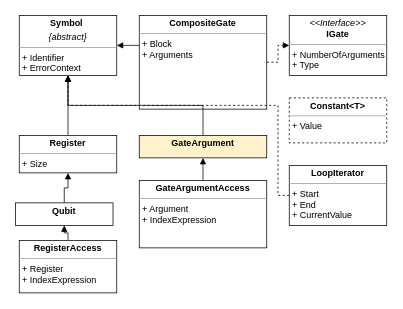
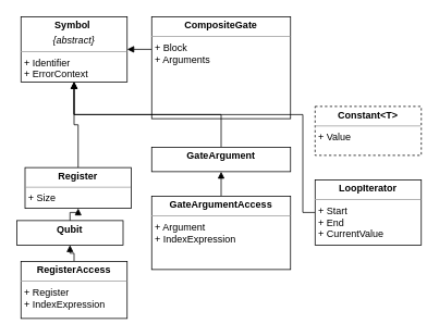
  <mxCell id="0" />
  <mxCell id="1" parent="0" />
  <mxCell id="2" value="&lt;p style=&quot;margin:0px;margin-top:4px;text-align:center;&quot;&gt;&lt;b&gt;Symbol&amp;nbsp;&lt;/b&gt;&lt;/p&gt;&lt;p style=&quot;margin:0px;margin-top:4px;text-align:center;&quot;&gt;&lt;i&gt;{abstract}&lt;/i&gt;&lt;/p&gt;&lt;hr size=&quot;1&quot;&gt;&lt;p style=&quot;margin:0px;margin-left:4px;&quot;&gt;+ Identifier&lt;/p&gt;&lt;p style=&quot;margin:0px;margin-left:4px;&quot;&gt;+ ErrorContext&lt;/p&gt;&lt;p style=&quot;margin:0px;margin-left:4px;&quot;&gt;&lt;br&gt;&lt;/p&gt;" style="verticalAlign=top;align=left;overflow=fill;fontSize=12;fontFamily=Helvetica;html=1;" parent="1" vertex="1"><mxGeometry width="130" height="80" as="geometry" x="25" y="20" /></mxCell>
  <mxCell id="3" style="edgeStyle=orthogonalEdgeStyle;rounded=0;html=1;entryX=0.5;entryY=1;entryDx=0;entryDy=0;endArrow=block;endFill=1;" parent="1" source="4" target="2" edge="1"><mxGeometry relative="1" as="geometry" /></mxCell>
- <mxCell id="4" value="&lt;p style=&quot;margin:0px;margin-top:4px;text-align:center;&quot;&gt;&lt;b&gt;Register&lt;/b&gt;&lt;/p&gt;&lt;hr size=&quot;1&quot;&gt;&lt;p style=&quot;margin:0px;margin-left:4px;&quot;&gt;+ Size&lt;/p&gt;&lt;p style=&quot;margin:0px;margin-left:4px;&quot;&gt;&lt;br&gt;&lt;/p&gt;" style="verticalAlign=top;align=left;overflow=fill;fontSize=12;fontFamily=Helvetica;html=1;" parent="1" vertex="1"><mxGeometry y="180" width="130" height="50" as="geometry" x="25" /></mxCell>
+ <mxCell id="4" value="&lt;p style=&quot;margin:0px;margin-top:4px;text-align:center;&quot;&gt;&lt;b&gt;Register&lt;/b&gt;&lt;/p&gt;&lt;hr size=&quot;1&quot;&gt;&lt;p style=&quot;margin:0px;margin-left:4px;&quot;&gt;+ Size&lt;/p&gt;&lt;p style=&quot;margin:0px;margin-left:4px;&quot;&gt;&lt;br&gt;&lt;/p&gt;" style="verticalAlign=top;align=left;overflow=fill;fontSize=12;fontFamily=Helvetica;html=1;" parent="1" vertex="1"><mxGeometry x="30" y="205" width="130" height="50" as="geometry" /></mxCell>
  <mxCell id="5" style="edgeStyle=orthogonalEdgeStyle;rounded=0;html=1;entryX=0.5;entryY=1;entryDx=0;entryDy=0;endArrow=block;endFill=1;" parent="1" source="6" target="4" edge="1"><mxGeometry relative="1" as="geometry" /></mxCell>
  <mxCell id="6" value="&lt;p style=&quot;margin:0px;margin-top:4px;text-align:center;&quot;&gt;&lt;b&gt;Qubit&lt;/b&gt;&lt;/p&gt;&lt;p style=&quot;margin:0px;margin-left:4px;&quot;&gt;&lt;br&gt;&lt;/p&gt;" style="verticalAlign=top;align=left;overflow=fill;fontSize=12;fontFamily=Helvetica;html=1;" parent="1" vertex="1"><mxGeometry x="20" y="270" width="130" height="30" as="geometry" /></mxCell>
  <mxCell id="7" style="edgeStyle=orthogonalEdgeStyle;rounded=0;html=1;entryX=0.5;entryY=1;entryDx=0;entryDy=0;endArrow=block;endFill=1;" parent="1" source="8" target="6" edge="1"><mxGeometry relative="1" as="geometry" /></mxCell>
  <mxCell id="8" value="&lt;p style=&quot;margin:0px;margin-top:4px;text-align:center;&quot;&gt;&lt;b&gt;RegisterAccess&lt;/b&gt;&lt;/p&gt;&lt;hr size=&quot;1&quot;&gt;&lt;p style=&quot;margin:0px;margin-left:4px;&quot;&gt;+ Register&lt;/p&gt;&lt;p style=&quot;margin:0px;margin-left:4px;&quot;&gt;+ IndexExpression&lt;/p&gt;" style="verticalAlign=top;align=left;overflow=fill;fontSize=12;fontFamily=Helvetica;html=1;" parent="1" vertex="1"><mxGeometry y="320" width="130" height="70" as="geometry" x="25" /></mxCell>
- <mxCell id="9" value="&lt;p style=&quot;margin:0px;margin-top:4px;text-align:center;&quot;&gt;&lt;i&gt;&amp;lt;&amp;lt;Interface&amp;gt;&amp;gt;&lt;/i&gt;&lt;br&gt;&lt;b&gt;IGate&lt;/b&gt;&lt;/p&gt;&lt;hr size=&quot;1&quot;&gt;&lt;p style=&quot;margin:0px;margin-left:4px;&quot;&gt;+ NumberOfArguments&lt;br&gt;+ Type&lt;/p&gt;&lt;p style=&quot;margin:0px;margin-left:4px;&quot;&gt;&lt;br&gt;&lt;/p&gt;" style="verticalAlign=top;align=left;overflow=fill;fontSize=12;fontFamily=Helvetica;html=1;" parent="1" vertex="1"><mxGeometry x="385" width="130" height="80" as="geometry" y="20" /></mxCell>
  <mxCell id="10" style="edgeStyle=orthogonalEdgeStyle;rounded=0;html=1;entryX=1;entryY=0.5;entryDx=0;entryDy=0;endArrow=block;endFill=1;" parent="1" source="12" target="2" edge="1"><mxGeometry relative="1" as="geometry"><Array as="points"><mxPoint x="255" y="60" /><mxPoint x="255" y="60" /></Array></mxGeometry></mxCell>
- <mxCell id="11" style="edgeStyle=orthogonalEdgeStyle;rounded=0;html=1;entryX=0;entryY=0.5;entryDx=0;entryDy=0;dashed=1;endArrow=block;endFill=1;" parent="1" source="12" target="9" edge="1"><mxGeometry relative="1" as="geometry" /></mxCell>
  <mxCell id="12" value="&lt;p style=&quot;margin:0px;margin-top:4px;text-align:center;&quot;&gt;&lt;b&gt;CompositeGate&lt;/b&gt;&lt;/p&gt;&lt;hr size=&quot;1&quot;&gt;&lt;p style=&quot;margin:0px;margin-left:4px;&quot;&gt;+ Block&lt;/p&gt;&lt;p style=&quot;margin:0px;margin-left:4px;&quot;&gt;+ Arguments&lt;/p&gt;" style="verticalAlign=top;align=left;overflow=fill;fontSize=12;fontFamily=Helvetica;html=1;" parent="1" vertex="1"><mxGeometry x="185" y="20" width="170" height="125" as="geometry" /></mxCell>
  <mxCell id="13" style="edgeStyle=orthogonalEdgeStyle;rounded=0;html=1;entryX=0.5;entryY=1;entryDx=0;entryDy=0;endArrow=block;endFill=1;" parent="1" source="14" target="2" edge="1"><mxGeometry relative="1" as="geometry"><Array as="points"><mxPoint x="270" y="140" /><mxPoint x="90" y="140" /></Array></mxGeometry></mxCell>
- <mxCell id="14" value="&lt;p style=&quot;margin:0px;margin-top:4px;text-align:center;&quot;&gt;&lt;b&gt;GateArgument&lt;/b&gt;&lt;/p&gt;&lt;p style=&quot;margin:0px;margin-left:4px;&quot;&gt;&lt;br&gt;&lt;/p&gt;&lt;p style=&quot;margin:0px;margin-left:4px;&quot;&gt;&lt;br&gt;&lt;/p&gt;" style="verticalAlign=top;align=left;overflow=fill;fontSize=12;fontFamily=Helvetica;html=1;fillColor=#fff2cc;" parent="1" vertex="1"><mxGeometry x="185" y="180" width="170" height="30" as="geometry" /></mxCell>
+ <mxCell id="14" value="&lt;p style=&quot;margin:0px;margin-top:4px;text-align:center;&quot;&gt;&lt;b&gt;GateArgument&lt;/b&gt;&lt;/p&gt;&lt;p style=&quot;margin:0px;margin-left:4px;&quot;&gt;&lt;br&gt;&lt;/p&gt;&lt;p style=&quot;margin:0px;margin-left:4px;&quot;&gt;&lt;br&gt;&lt;/p&gt;" style="verticalAlign=top;align=left;overflow=fill;fontSize=12;fontFamily=Helvetica;html=1;" parent="1" vertex="1"><mxGeometry x="185" y="180" width="170" height="30" as="geometry" /></mxCell>
  <mxCell id="15" style="edgeStyle=orthogonalEdgeStyle;rounded=0;html=1;entryX=0.5;entryY=1;entryDx=0;entryDy=0;endArrow=block;endFill=1;" parent="1" source="16" target="14" edge="1"><mxGeometry relative="1" as="geometry" /></mxCell>
  <mxCell id="16" value="&lt;p style=&quot;margin: 4px 0px 0px; text-align: center;&quot;&gt;&lt;b&gt;GateArgument&lt;/b&gt;&lt;b style=&quot;background-color: initial;&quot;&gt;Access&lt;/b&gt;&lt;/p&gt;&lt;hr size=&quot;1&quot;&gt;&lt;p style=&quot;margin:0px;margin-left:4px;&quot;&gt;+ Argument&lt;/p&gt;&lt;p style=&quot;margin:0px;margin-left:4px;&quot;&gt;+ IndexExpression&lt;/p&gt;" style="verticalAlign=top;align=left;overflow=fill;fontSize=12;fontFamily=Helvetica;html=1;" parent="1" vertex="1"><mxGeometry x="185" y="240" width="170" height="90" as="geometry" /></mxCell>
- <mxCell id="17" style="edgeStyle=orthogonalEdgeStyle;rounded=0;html=1;entryX=0.5;entryY=1;entryDx=0;entryDy=0;endArrow=block;endFill=1;dashed=1;" parent="1" source="18" target="2" edge="1"><mxGeometry relative="1" as="geometry"><Array as="points"><mxPoint x="370" y="260" /><mxPoint x="370" y="140" /><mxPoint x="90" y="140" /></Array></mxGeometry></mxCell>
+ <mxCell id="17" style="edgeStyle=orthogonalEdgeStyle;rounded=0;html=1;entryX=0.5;entryY=1;entryDx=0;entryDy=0;endArrow=block;endFill=1;" parent="1" source="18" target="2" edge="1"><mxGeometry relative="1" as="geometry"><Array as="points"><mxPoint x="370" y="260" /><mxPoint x="370" y="140" /><mxPoint x="90" y="140" /></Array></mxGeometry></mxCell>
  <mxCell id="18" value="&lt;p style=&quot;margin:0px;margin-top:4px;text-align:center;&quot;&gt;&lt;b&gt;LoopIterator&lt;/b&gt;&lt;/p&gt;&lt;hr size=&quot;1&quot;&gt;&lt;p style=&quot;margin:0px;margin-left:4px;&quot;&gt;+ Start&lt;br&gt;&lt;/p&gt;&lt;p style=&quot;margin:0px;margin-left:4px;&quot;&gt;+ End&lt;br&gt;&lt;/p&gt;&lt;p style=&quot;margin:0px;margin-left:4px;&quot;&gt;+ CurrentValue&lt;/p&gt;&lt;p style=&quot;margin:0px;margin-left:4px;&quot;&gt;&lt;br&gt;&lt;/p&gt;" style="verticalAlign=top;align=left;overflow=fill;fontSize=12;fontFamily=Helvetica;html=1;" parent="1" vertex="1"><mxGeometry x="385" y="220" width="130" height="80" as="geometry" /></mxCell>
  <mxCell id="19" value="&lt;p style=&quot;margin:0px;margin-top:4px;text-align:center;&quot;&gt;&lt;b&gt;Constant&amp;lt;T&amp;gt;&lt;/b&gt;&lt;/p&gt;&lt;hr size=&quot;1&quot;&gt;&lt;p style=&quot;margin:0px;margin-left:4px;&quot;&gt;+ Value&lt;/p&gt;&lt;p style=&quot;margin:0px;margin-left:4px;&quot;&gt;&lt;br&gt;&lt;/p&gt;" style="verticalAlign=top;align=left;overflow=fill;fontSize=12;fontFamily=Helvetica;html=1;dashed=1;" parent="1" vertex="1"><mxGeometry x="385" y="130" width="130" height="60" as="geometry" /></mxCell>
